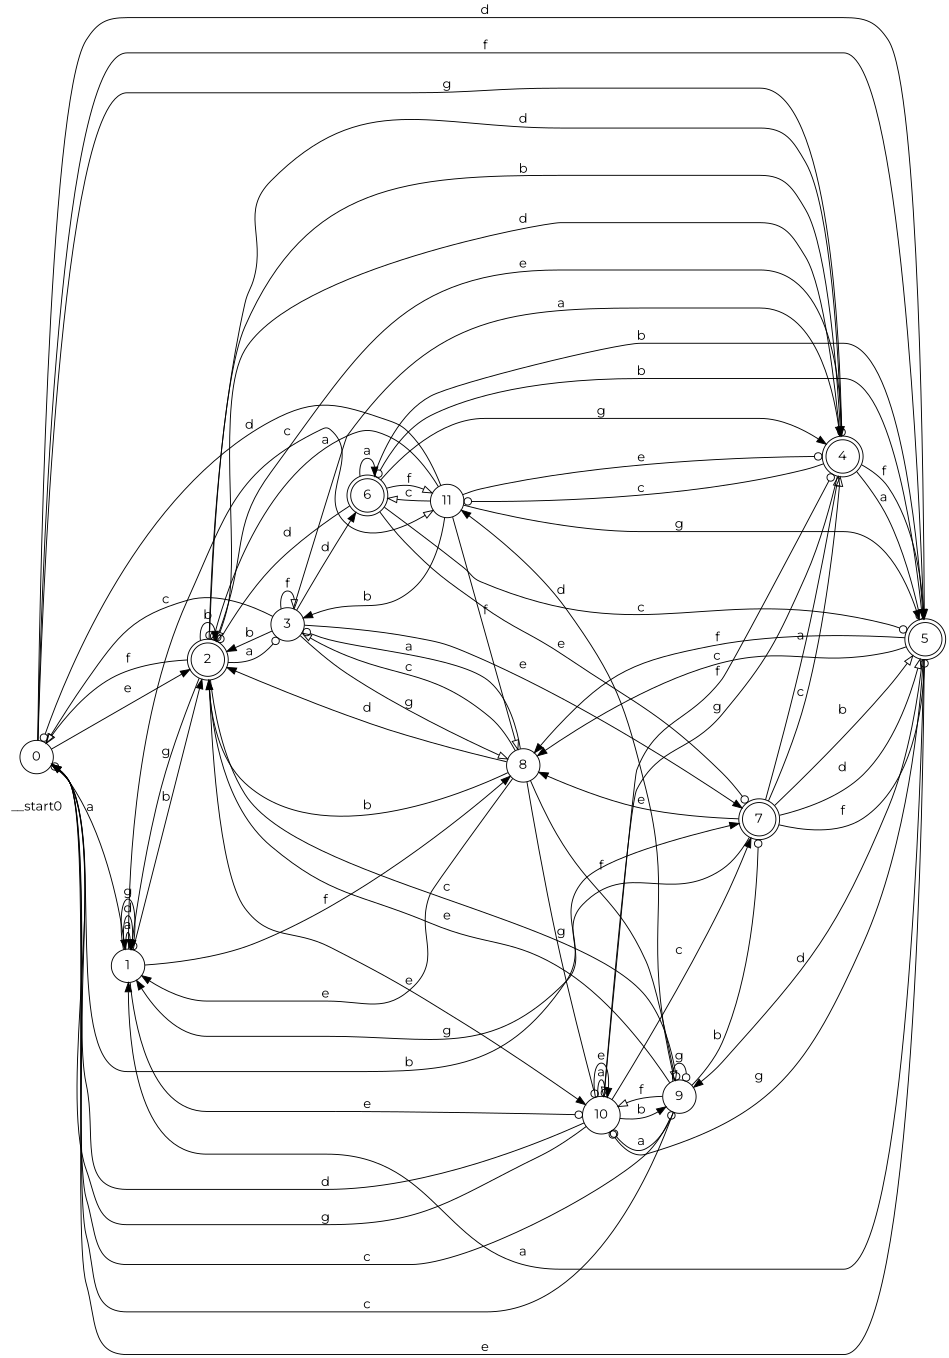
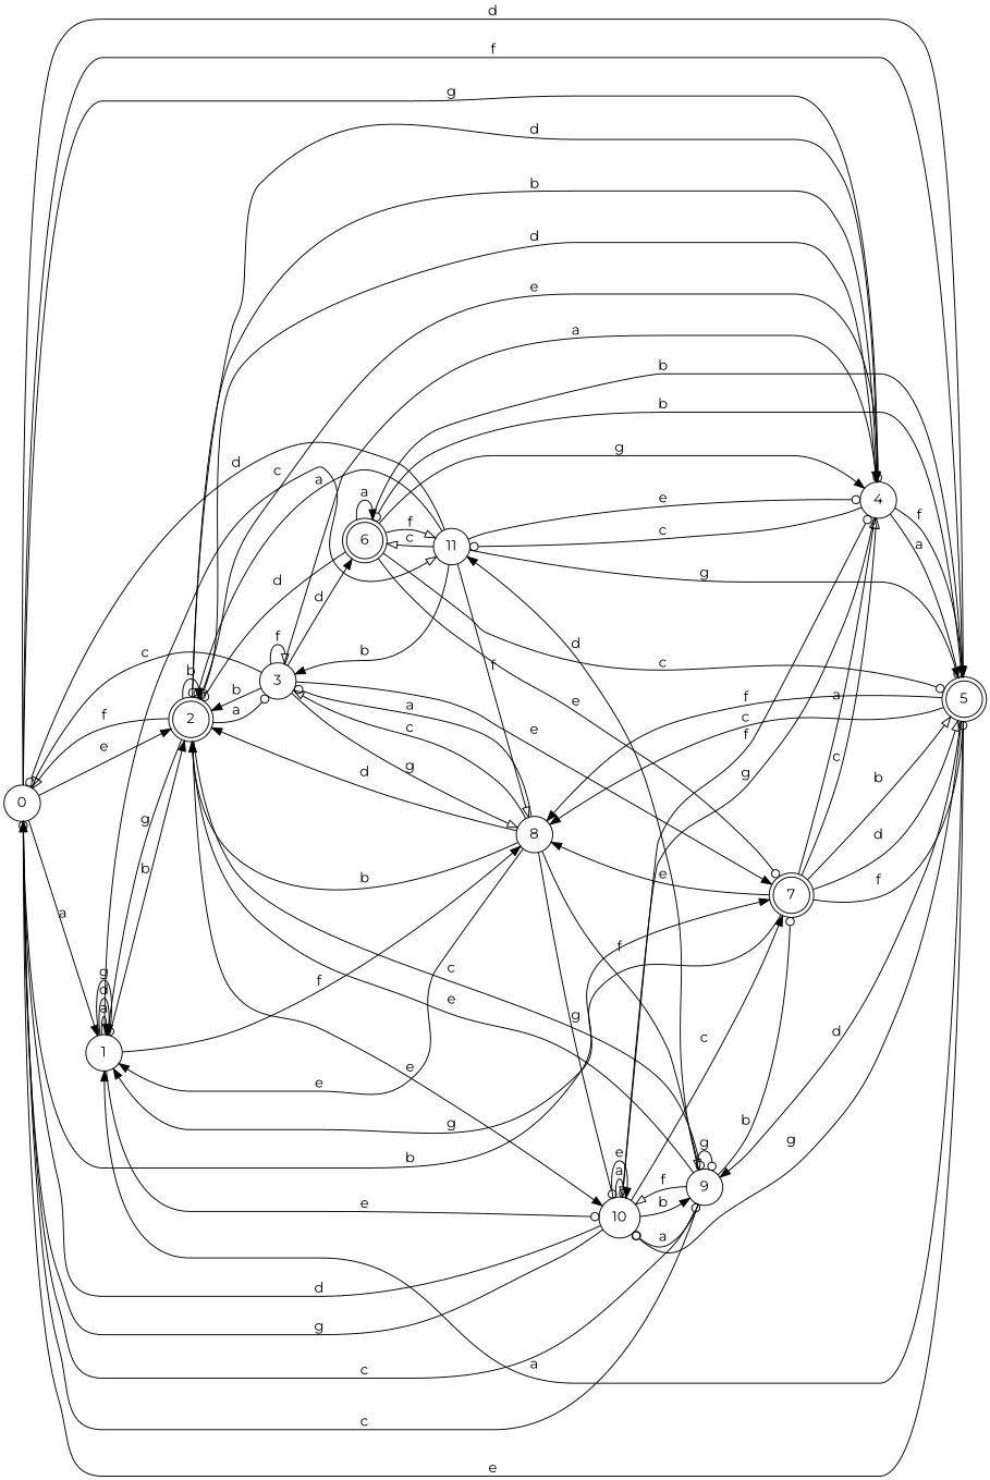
  digraph {
    fontname=Montserrat
    rankdir=LR
    node [fontname=Montserrat shape=circle color=black fillcolor=white style=filled]
    edge [arrowhead=normal fontname=Montserrat]
-   __start0 [shape=none color="" fillcolor="" style=""]
    n2 [label=0]
    n3 [label=1 style="rounded,filled"]
    n4 [label=2 shape=doublecircle style="rounded,filled"]
-   n5 [label=4 shape=doublecircle]
+   n5 [label=4]
    n6 [label=5 shape=doublecircle style="rounded,filled"]
    n7 [label=7 shape=doublecircle style="rounded,filled"]
    n8 [label=9]
    n9 [label=8]
    n10 [label=10]
    n11 [label=11]
    n12 [label=3]
    n13 [label=6 shape=doublecircle style="rounded,filled"]
    n2 -> n3 [label=a]
    n2 -> n4 [label=e]
    n2 -> n5 [arrowhead=odot label=g]
    n2 -> n6 [arrowhead=onormal label=d]
    n2 -> n6 [arrowhead=onormal label=f]
    n2 -> n7 [label=b]
    n2 -> n8 [arrowhead=odot label=c]
    n3 -> n3 [label=a]
    n3 -> n3 [label=d]
    n3 -> n3 [arrowhead=odot label=g]
    n3 -> n4 [label=b]
    n3 -> n9 [label=f]
    n3 -> n10 [arrowhead=odot label=e]
    n3 -> n11 [arrowhead=onormal label=c]
    n4 -> n2 [arrowhead=onormal label=f]
    n4 -> n3 [arrowhead=onormal label=g]
    n4 -> n4 [label=b]
    n4 -> n5 [label=d]
    n4 -> n8 [arrowhead=odot label=c]
    n4 -> n10 [label=e]
    n4 -> n12 [arrowhead=odot label=a]
    n5 -> n4 [arrowhead=odot label=b]
    n5 -> n4 [arrowhead=onormal label=d]
    n5 -> n4 [arrowhead=odot label=e]
    n5 -> n6 [arrowhead=odot label=a]
    n5 -> n6 [label=f]
    n5 -> n10 [arrowhead=onormal label=g]
    n5 -> n11 [arrowhead=odot label=c]
    n6 -> n2 [arrowhead=odot label=e]
    n6 -> n3 [label=a]
    n6 -> n8 [label=d]
    n6 -> n9 [label=c]
    n6 -> n9 [label=f]
    n6 -> n10 [arrowhead=odot label=g]
    n6 -> n13 [arrowhead=odot label=b]
    n7 -> n3 [label=g]
    n7 -> n5 [arrowhead=onormal label=a]
    n7 -> n5 [arrowhead=onormal label=c]
    n7 -> n6 [arrowhead=onormal label=b]
    n7 -> n6 [arrowhead=onormal label=d]
    n7 -> n6 [arrowhead=odot label=f]
    n7 -> n9 [label=e]
    n8 -> n2 [arrowhead=onormal label=c]
    n8 -> n4 [label=e]
    n8 -> n7 [arrowhead=odot label=b]
    n8 -> n8 [arrowhead=odot label=g]
    n8 -> n10 [arrowhead=odot label=a]
    n8 -> n10 [arrowhead=onormal label=f]
    n8 -> n11 [label=d]
    n9 -> n3 [label=e]
    n9 -> n4 [arrowhead=onormal label=b]
    n9 -> n4 [label=d]
    n9 -> n8 [arrowhead=onormal label=f]
    n9 -> n10 [arrowhead=odot label=g]
    n9 -> n12 [arrowhead=odot label=a]
    n9 -> n12 [arrowhead=onormal label=c]
    n10 -> n2 [label=d]
    n10 -> n2 [arrowhead=onormal label=g]
    n10 -> n5 [arrowhead=odot label=f]
    n10 -> n7 [label=c]
    n10 -> n8 [label=b]
    n10 -> n10 [arrowhead=odot label=a]
    n10 -> n10 [label=e]
    n11 -> n2 [arrowhead=odot label=d]
    n11 -> n4 [arrowhead=odot label=a]
    n11 -> n5 [arrowhead=odot label=e]
    n11 -> n6 [label=g]
    n11 -> n9 [arrowhead=onormal label=f]
    n11 -> n12 [label=b]
    n11 -> n13 [arrowhead=onormal label=c]
    n12 -> n2 [arrowhead=onormal label=c]
    n12 -> n4 [label=b]
    n12 -> n5 [label=a]
    n12 -> n7 [label=e]
    n12 -> n9 [arrowhead=onormal label=g]
    n12 -> n12 [arrowhead=onormal label=f]
    n12 -> n13 [label=d]
    n13 -> n4 [arrowhead=odot label=d]
    n13 -> n5 [label=g]
    n13 -> n6 [label=b]
    n13 -> n6 [arrowhead=odot label=c]
    n13 -> n7 [arrowhead=odot label=e]
    n13 -> n11 [arrowhead=onormal label=f]
    n13 -> n13 [label=a]
  }
